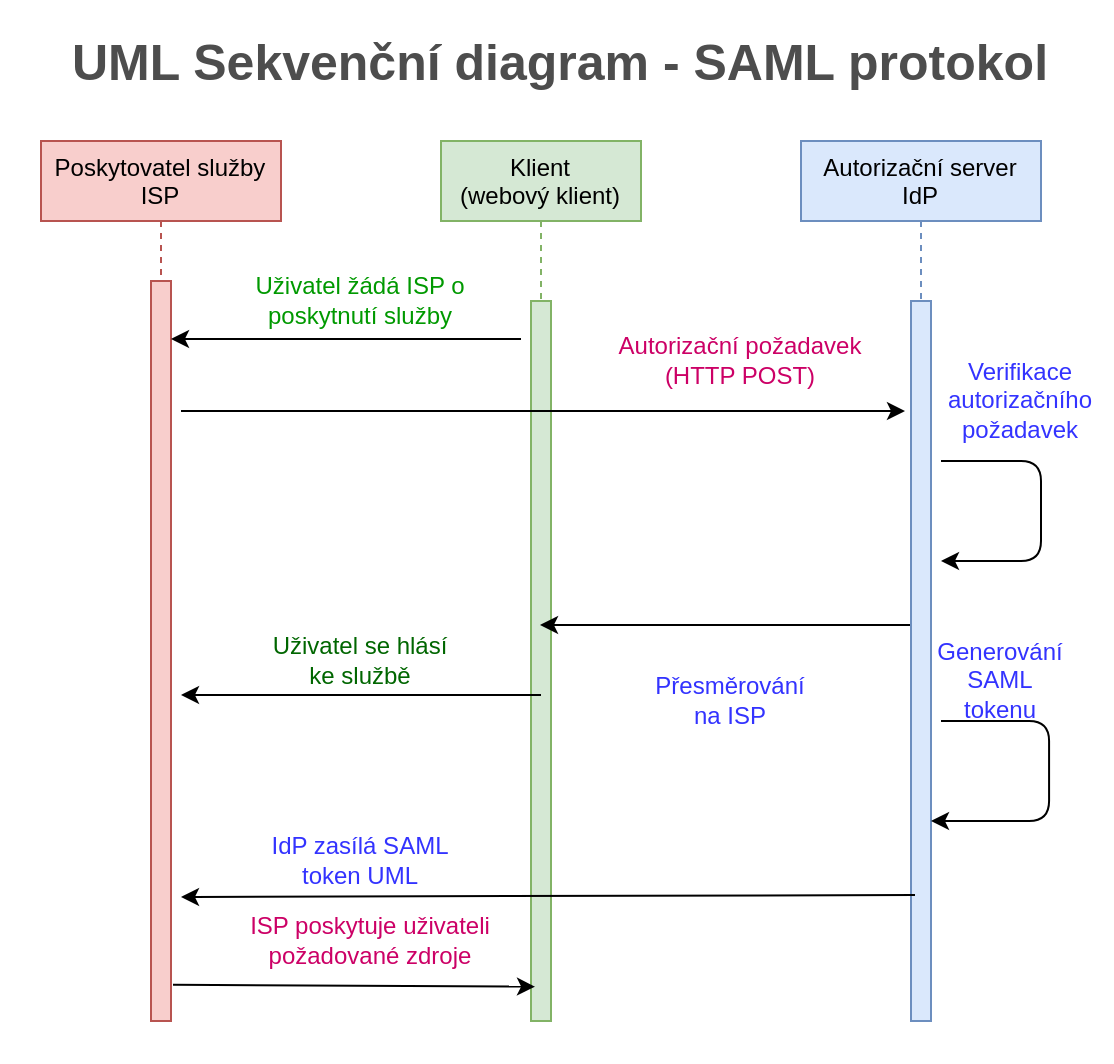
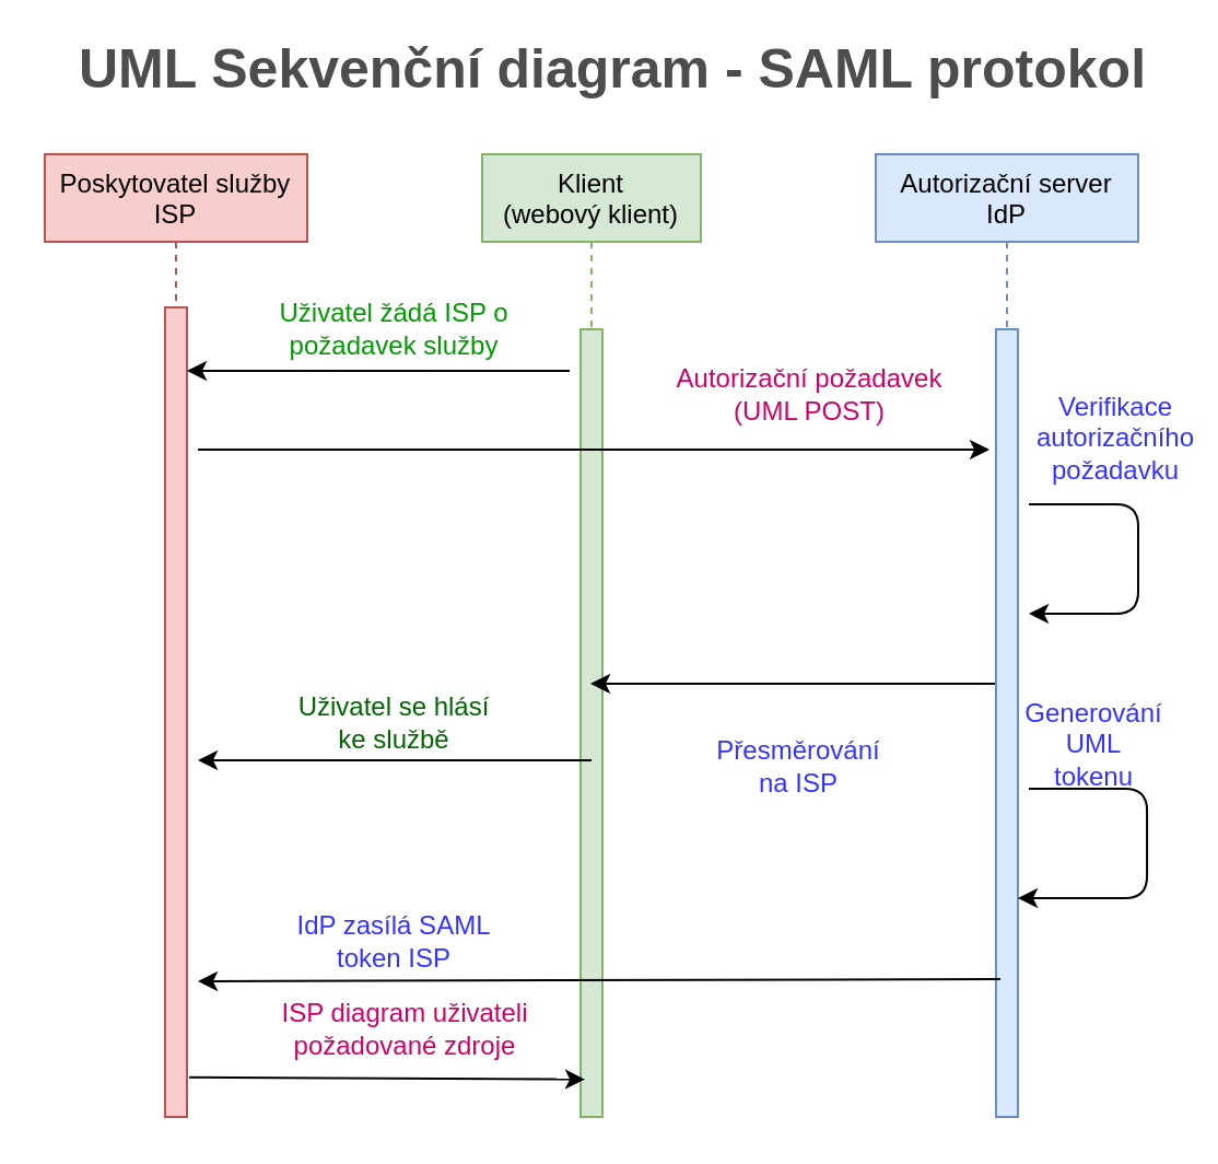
  <mxCell id="0" />
  <mxCell id="1" parent="0" />
  <mxCell id="2" value="Poskytovatel služby&#10;ISP" style="shape=umlLifeline;perimeter=lifelinePerimeter;container=1;collapsible=0;recursiveResize=0;rounded=0;shadow=0;strokeWidth=1;fillColor=#f8cecc;strokeColor=#b85450;" parent="1" vertex="1"><mxGeometry x="20" y="70" width="120" height="440" as="geometry" /></mxCell>
  <mxCell id="3" value="" style="points=[];perimeter=orthogonalPerimeter;rounded=0;shadow=0;strokeWidth=1;fillColor=#f8cecc;strokeColor=#b85450;" parent="2" vertex="1"><mxGeometry x="55" y="70" width="10" height="370" as="geometry" /></mxCell>
  <mxCell id="4" value="Klient&#10;(webový klient)" style="shape=umlLifeline;perimeter=lifelinePerimeter;container=1;collapsible=0;recursiveResize=0;rounded=0;shadow=0;strokeWidth=1;fillColor=#d5e8d4;strokeColor=#82b366;" parent="1" vertex="1"><mxGeometry x="220" y="70" width="100" height="440" as="geometry" /></mxCell>
  <mxCell id="5" value="" style="points=[];perimeter=orthogonalPerimeter;rounded=0;shadow=0;strokeWidth=1;fillColor=#d5e8d4;strokeColor=#82b366;" parent="4" vertex="1"><mxGeometry x="45" y="80" width="10" height="360" as="geometry" /></mxCell>
  <mxCell id="6" value="Autorizační server&#10;IdP" style="shape=umlLifeline;perimeter=lifelinePerimeter;container=1;collapsible=0;recursiveResize=0;rounded=0;shadow=0;strokeWidth=1;fillColor=#dae8fc;strokeColor=#6c8ebf;" vertex="1" parent="1"><mxGeometry x="400" y="70" width="120" height="300" as="geometry" /></mxCell>
  <mxCell id="7" value="" style="endArrow=classic;html=1;" edge="1" parent="6"><mxGeometry width="50" height="50" relative="1" as="geometry"><mxPoint x="70" y="160" as="sourcePoint" /><mxPoint x="70" y="210" as="targetPoint" /><Array as="points"><mxPoint x="120" y="160" /><mxPoint x="120" y="210" /></Array></mxGeometry></mxCell>
  <mxCell id="8" value="" style="endArrow=classic;html=1;" edge="1" parent="1" target="3"><mxGeometry width="50" height="50" relative="1" as="geometry"><mxPoint x="260" y="169" as="sourcePoint" /><mxPoint x="370" y="290" as="targetPoint" /><Array as="points"><mxPoint x="210" y="169" /></Array></mxGeometry></mxCell>
- <mxCell id="9" value="Uživatel žádá ISP o poskytnutí služby" style="text;html=1;strokeColor=none;fillColor=none;align=center;verticalAlign=middle;whiteSpace=wrap;rounded=0;fontColor=#009900;" vertex="1" parent="1"><mxGeometry x="120" y="140" width="120" height="20" as="geometry" /></mxCell>
+ <mxCell id="9" value="Uživatel žádá ISP o požadavek služby" style="text;html=1;strokeColor=none;fillColor=none;align=center;verticalAlign=middle;whiteSpace=wrap;rounded=0;fontColor=#009900;" vertex="1" parent="1"><mxGeometry x="120" y="140" width="120" height="20" as="geometry" /></mxCell>
  <mxCell id="10" value="" style="endArrow=classic;html=1;" edge="1" parent="1"><mxGeometry width="50" height="50" relative="1" as="geometry"><mxPoint x="90" y="205" as="sourcePoint" /><mxPoint x="452" y="205" as="targetPoint" /></mxGeometry></mxCell>
- <mxCell id="11" value="Autorizační požadavek (HTTP POST)" style="text;html=1;strokeColor=none;fillColor=none;align=center;verticalAlign=middle;whiteSpace=wrap;rounded=0;fontColor=#CC0066;" vertex="1" parent="1"><mxGeometry x="300" y="170" width="140" height="20" as="geometry" /></mxCell>
- <mxCell id="12" value="Verifikace autorizačního požadavek" style="text;html=1;strokeColor=none;fillColor=none;align=center;verticalAlign=middle;whiteSpace=wrap;rounded=0;fontColor=#3333FF;" vertex="1" parent="1"><mxGeometry x="490" y="190" width="40" height="20" as="geometry" /></mxCell>
+ <mxCell id="11" value="Autorizační požadavek (UML POST)" style="text;html=1;strokeColor=none;fillColor=none;align=center;verticalAlign=middle;whiteSpace=wrap;rounded=0;fontColor=#CC0066;" vertex="1" parent="1"><mxGeometry x="300" y="170" width="140" height="20" as="geometry" /></mxCell>
+ <mxCell id="12" value="Verifikace autorizačního požadavku" style="text;html=1;strokeColor=none;fillColor=none;align=center;verticalAlign=middle;whiteSpace=wrap;rounded=0;fontColor=#3333FF;" vertex="1" parent="1"><mxGeometry x="490" y="190" width="40" height="20" as="geometry" /></mxCell>
  <mxCell id="13" value="" style="endArrow=classic;html=1;" edge="1" parent="1" source="6" target="4"><mxGeometry width="50" height="50" relative="1" as="geometry"><mxPoint x="320" y="280" as="sourcePoint" /><mxPoint x="370" y="230" as="targetPoint" /><Array as="points"><mxPoint x="390" y="312" /></Array></mxGeometry></mxCell>
  <mxCell id="14" value="" style="points=[];perimeter=orthogonalPerimeter;rounded=0;shadow=0;strokeWidth=1;fillColor=#dae8fc;strokeColor=#6c8ebf;" vertex="1" parent="1"><mxGeometry x="455" y="150" width="10" height="360" as="geometry" /></mxCell>
  <mxCell id="15" value="Přesměrování na ISP" style="text;html=1;strokeColor=none;fillColor=none;align=center;verticalAlign=middle;whiteSpace=wrap;rounded=0;fontColor=#3333FF;" vertex="1" parent="1"><mxGeometry x="345" y="340" width="40" height="20" as="geometry" /></mxCell>
  <mxCell id="16" value="" style="endArrow=classic;html=1;" edge="1" parent="1"><mxGeometry width="50" height="50" relative="1" as="geometry"><mxPoint x="270" y="347" as="sourcePoint" /><mxPoint x="90" y="347" as="targetPoint" /></mxGeometry></mxCell>
  <mxCell id="17" value="Uživatel se hlásí ke službě" style="text;html=1;strokeColor=none;fillColor=none;align=center;verticalAlign=middle;whiteSpace=wrap;rounded=0;fontColor=#006600;" vertex="1" parent="1"><mxGeometry x="130" y="320" width="100" height="20" as="geometry" /></mxCell>
  <mxCell id="18" value="" style="endArrow=classic;html=1;entryX=0.508;entryY=0.7;entryDx=0;entryDy=0;entryPerimeter=0;" edge="1" parent="1"><mxGeometry width="50" height="50" relative="1" as="geometry"><mxPoint x="470" y="360" as="sourcePoint" /><mxPoint x="465" y="410" as="targetPoint" /><Array as="points"><mxPoint x="524.04" y="360" /><mxPoint x="524.04" y="410" /></Array></mxGeometry></mxCell>
- <mxCell id="19" value="Generování SAML tokenu" style="text;html=1;strokeColor=none;fillColor=none;align=center;verticalAlign=middle;whiteSpace=wrap;rounded=0;fontColor=#3333FF;" vertex="1" parent="1"><mxGeometry x="480" y="330" width="40" height="20" as="geometry" /></mxCell>
+ <mxCell id="19" value="Generování UML tokenu" style="text;html=1;strokeColor=none;fillColor=none;align=center;verticalAlign=middle;whiteSpace=wrap;rounded=0;fontColor=#3333FF;" vertex="1" parent="1"><mxGeometry x="480" y="330" width="40" height="20" as="geometry" /></mxCell>
  <mxCell id="20" value="" style="endArrow=classic;html=1;exitX=0.2;exitY=0.825;exitDx=0;exitDy=0;exitPerimeter=0;" edge="1" parent="1" source="14"><mxGeometry width="50" height="50" relative="1" as="geometry"><mxPoint x="320" y="230" as="sourcePoint" /><mxPoint x="90" y="448" as="targetPoint" /></mxGeometry></mxCell>
- <mxCell id="21" value="IdP zasílá SAML token UML" style="text;html=1;strokeColor=none;fillColor=none;align=center;verticalAlign=middle;whiteSpace=wrap;rounded=0;fontColor=#3333FF;" vertex="1" parent="1"><mxGeometry x="120" y="420" width="120" height="20" as="geometry" /></mxCell>
+ <mxCell id="21" value="IdP zasílá SAML token ISP" style="text;html=1;strokeColor=none;fillColor=none;align=center;verticalAlign=middle;whiteSpace=wrap;rounded=0;fontColor=#3333FF;" vertex="1" parent="1"><mxGeometry x="120" y="420" width="120" height="20" as="geometry" /></mxCell>
  <mxCell id="22" value="" style="endArrow=classic;html=1;exitX=1.1;exitY=0.951;exitDx=0;exitDy=0;exitPerimeter=0;entryX=0.47;entryY=0.961;entryDx=0;entryDy=0;entryPerimeter=0;" edge="1" parent="1" source="3" target="4"><mxGeometry width="50" height="50" relative="1" as="geometry"><mxPoint x="320" y="410" as="sourcePoint" /><mxPoint x="370" y="360" as="targetPoint" /></mxGeometry></mxCell>
- <mxCell id="23" value="ISP poskytuje uživateli požadované zdroje" style="text;html=1;strokeColor=none;fillColor=none;align=center;verticalAlign=middle;whiteSpace=wrap;rounded=0;fontColor=#CC0066;" vertex="1" parent="1"><mxGeometry x="120" y="460" width="130" height="20" as="geometry" /></mxCell>
+ <mxCell id="23" value="ISP diagram uživateli požadované zdroje" style="text;html=1;strokeColor=none;fillColor=none;align=center;verticalAlign=middle;whiteSpace=wrap;rounded=0;fontColor=#CC0066;" vertex="1" parent="1"><mxGeometry x="120" y="460" width="130" height="20" as="geometry" /></mxCell>
  <mxCell id="24" value="UML Sekvenční diagram - SAML protokol" style="text;html=1;strokeColor=none;fillColor=none;align=center;verticalAlign=middle;whiteSpace=wrap;rounded=0;fontSize=25;fontStyle=1;fontColor=#4D4D4D;" vertex="1" parent="1"><mxGeometry x="25" y="20" width="510" height="20" as="geometry" /></mxCell>
